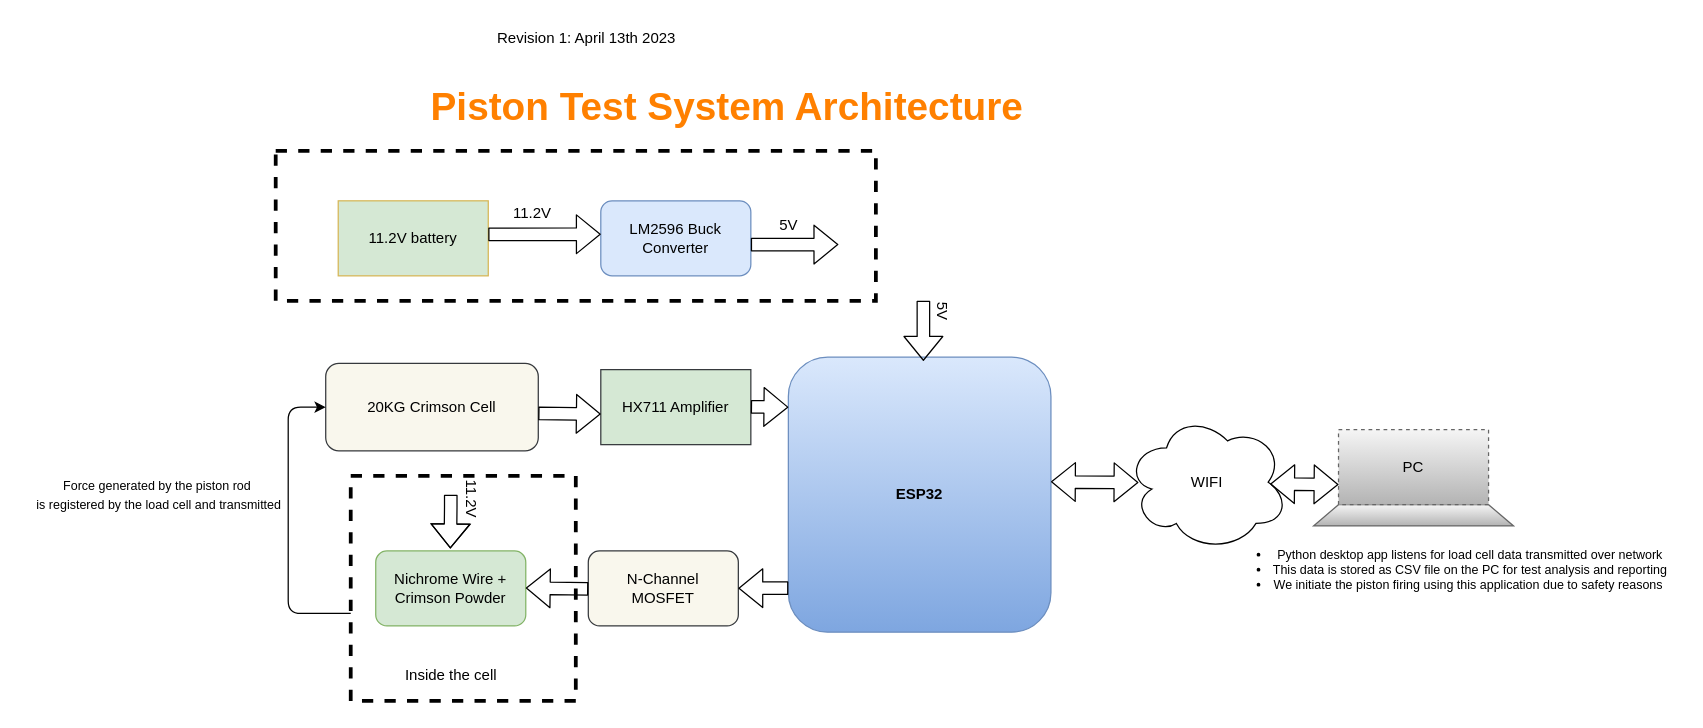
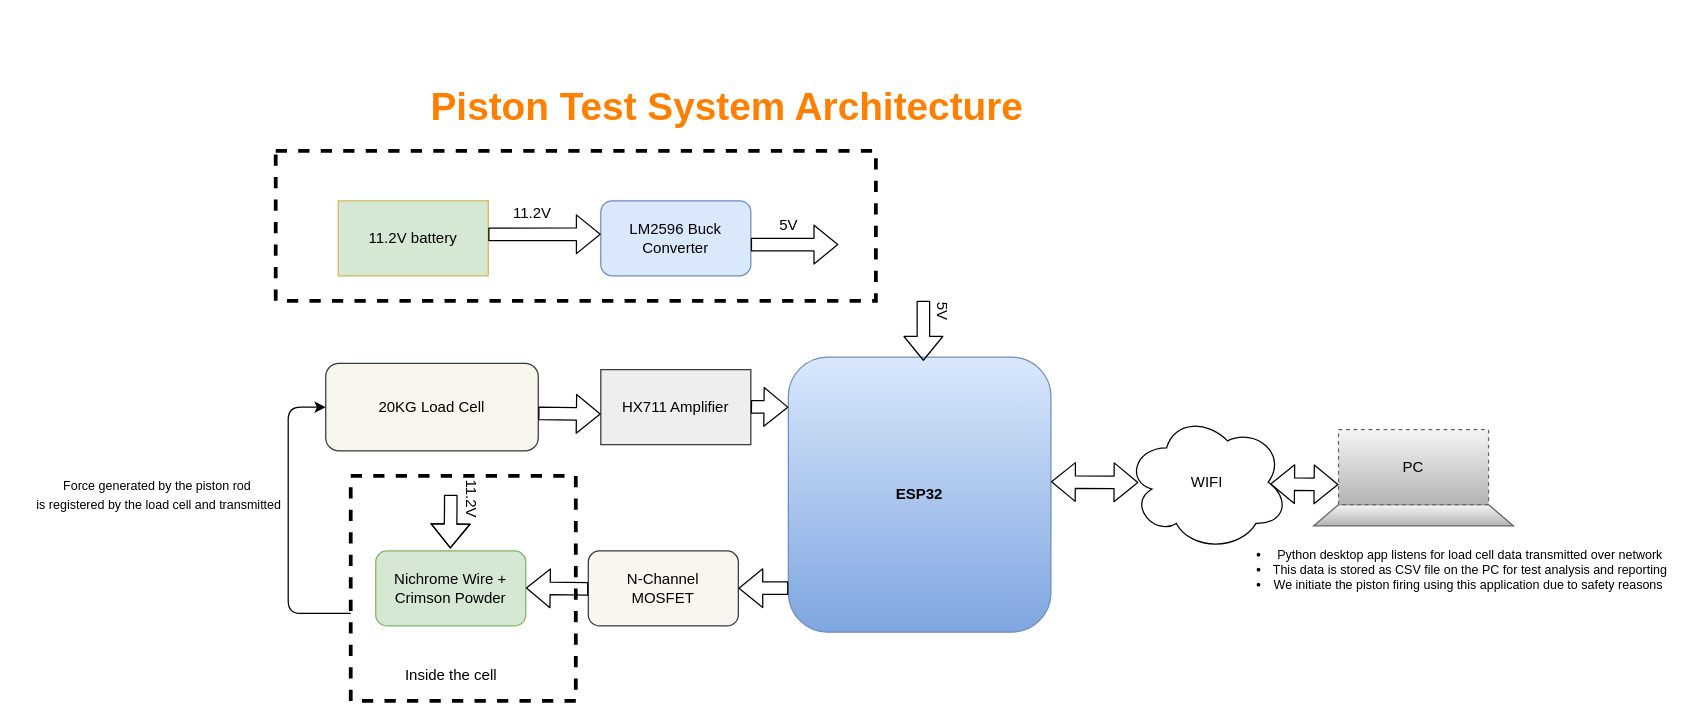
  <mxCell id="0" />
  <mxCell id="1" parent="0" />
  <mxCell id="2" value="" style="rounded=0;whiteSpace=wrap;html=1;dashed=1;strokeWidth=3;" vertex="1" parent="1"><mxGeometry x="220" y="120" width="480" height="120" as="geometry" /></mxCell>
  <mxCell id="3" value="" style="whiteSpace=wrap;html=1;aspect=fixed;dashed=1;strokeWidth=3;" vertex="1" parent="1"><mxGeometry x="280" y="380" width="180" height="180" as="geometry" /></mxCell>
- <mxCell id="4" value="20KG Crimson Cell" style="rounded=1;whiteSpace=wrap;html=1;fillColor=#f9f7ed;strokeColor=#36393d;" vertex="1" parent="1"><mxGeometry x="260" y="290" width="170" height="70" as="geometry" /></mxCell>
- <mxCell id="5" value="HX711 Amplifier" style="rounded=0;whiteSpace=wrap;html=1;fillColor=#d5e8d4;strokeColor=#36393d;" vertex="1" parent="1"><mxGeometry x="480" y="295" width="120" height="60" as="geometry" /></mxCell>
+ <mxCell id="4" value="20KG Load Cell" style="rounded=1;whiteSpace=wrap;html=1;fillColor=#f9f7ed;strokeColor=#36393d;" vertex="1" parent="1"><mxGeometry x="260" y="290" width="170" height="70" as="geometry" /></mxCell>
+ <mxCell id="5" value="HX711 Amplifier" style="rounded=0;whiteSpace=wrap;html=1;fillColor=#eeeeee;strokeColor=#36393d;" vertex="1" parent="1"><mxGeometry x="480" y="295" width="120" height="60" as="geometry" /></mxCell>
  <mxCell id="6" value="&lt;b&gt;ESP32&lt;/b&gt;" style="rounded=1;whiteSpace=wrap;html=1;fillColor=#dae8fc;strokeColor=#6c8ebf;gradientColor=#7ea6e0;" vertex="1" parent="1"><mxGeometry x="630" y="285" width="210" height="220" as="geometry" /></mxCell>
  <mxCell id="7" value="Nichrome Wire + Crimson Powder" style="rounded=1;whiteSpace=wrap;html=1;fillColor=#d5e8d4;strokeColor=#82b366;" vertex="1" parent="1"><mxGeometry x="300" y="440" width="120" height="60" as="geometry" /></mxCell>
  <mxCell id="8" value="N-Channel &lt;br&gt;MOSFET" style="rounded=1;whiteSpace=wrap;html=1;fillColor=#f9f7ed;strokeColor=#36393d;" vertex="1" parent="1"><mxGeometry x="470" y="440" width="120" height="60" as="geometry" /></mxCell>
  <mxCell id="9" value="11.2V battery" style="rounded=0;whiteSpace=wrap;html=1;fillColor=#d5e8d4;strokeColor=#d6b656;" vertex="1" parent="1"><mxGeometry x="270" y="160" width="120" height="60" as="geometry" /></mxCell>
  <mxCell id="10" value="LM2596 Buck Converter" style="whiteSpace=wrap;html=1;fillColor=#dae8fc;strokeColor=#6c8ebf;rounded=1;" vertex="1" parent="1"><mxGeometry x="480" y="160" width="120" height="60" as="geometry" /></mxCell>
  <mxCell id="11" value="WIFI" style="ellipse;shape=cloud;whiteSpace=wrap;html=1;" vertex="1" parent="1"><mxGeometry x="900" y="330" width="130" height="110" as="geometry" /></mxCell>
  <mxCell id="12" value="" style="shape=flexArrow;endArrow=classic;html=1;entryX=0;entryY=0.593;entryDx=0;entryDy=0;entryPerimeter=0;" edge="1" parent="1" target="5"><mxGeometry width="50" height="50" relative="1" as="geometry"><mxPoint x="430" y="330" as="sourcePoint" /><mxPoint x="480" y="280" as="targetPoint" /></mxGeometry></mxCell>
  <mxCell id="13" value="" style="shape=flexArrow;endArrow=classic;html=1;entryX=0;entryY=0.593;entryDx=0;entryDy=0;entryPerimeter=0;" edge="1" parent="1"><mxGeometry width="50" height="50" relative="1" as="geometry"><mxPoint x="470" y="470.29" as="sourcePoint" /><mxPoint x="420" y="469.71" as="targetPoint" /></mxGeometry></mxCell>
  <mxCell id="14" value="" style="shape=flexArrow;endArrow=classic;html=1;entryX=0;entryY=0.593;entryDx=0;entryDy=0;entryPerimeter=0;" edge="1" parent="1"><mxGeometry width="50" height="50" relative="1" as="geometry"><mxPoint x="630" y="469.83" as="sourcePoint" /><mxPoint x="590" y="469.83" as="targetPoint" /></mxGeometry></mxCell>
  <mxCell id="15" value="" style="shape=flexArrow;endArrow=classic;html=1;" edge="1" parent="1"><mxGeometry width="50" height="50" relative="1" as="geometry"><mxPoint x="600" y="324.71" as="sourcePoint" /><mxPoint x="630" y="325" as="targetPoint" /></mxGeometry></mxCell>
  <mxCell id="16" value="" style="group" vertex="1" connectable="0" parent="1"><mxGeometry x="600" y="170" width="70" height="25" as="geometry" /></mxCell>
  <mxCell id="17" value="" style="shape=flexArrow;endArrow=classic;html=1;" edge="1" parent="16"><mxGeometry width="50" height="50" relative="1" as="geometry"><mxPoint y="25" as="sourcePoint" /><mxPoint x="70" y="25" as="targetPoint" /></mxGeometry></mxCell>
  <mxCell id="18" value="5V" style="text;html=1;align=center;verticalAlign=middle;resizable=0;points=[];autosize=1;" vertex="1" parent="16"><mxGeometry x="15" width="30" height="20" as="geometry" /></mxCell>
  <mxCell id="19" value="" style="group;direction=east;rotation=90;" vertex="1" connectable="0" parent="1"><mxGeometry x="715" y="240" width="70" height="25" as="geometry" /></mxCell>
  <mxCell id="20" value="" style="shape=flexArrow;endArrow=classic;html=1;" edge="1" parent="19"><mxGeometry width="50" height="50" relative="1" as="geometry"><mxPoint x="23" as="sourcePoint" /><mxPoint x="23" y="48" as="targetPoint" /></mxGeometry></mxCell>
  <mxCell id="21" value="5V" style="text;html=1;align=center;verticalAlign=middle;resizable=0;points=[];autosize=1;rotation=90;" vertex="1" parent="19"><mxGeometry x="23" y="-2" width="30" height="20" as="geometry" /></mxCell>
  <mxCell id="22" value="" style="group" vertex="1" connectable="0" parent="1"><mxGeometry x="400" y="160" width="50" height="20" as="geometry" /></mxCell>
  <mxCell id="23" value="" style="group" vertex="1" connectable="0" parent="22"><mxGeometry width="50" height="20" as="geometry" /></mxCell>
  <mxCell id="24" value="" style="shape=flexArrow;endArrow=classic;html=1;exitX=1;exitY=0.447;exitDx=0;exitDy=0;exitPerimeter=0;entryX=0;entryY=0.445;entryDx=0;entryDy=0;entryPerimeter=0;" edge="1" parent="23" source="9" target="10"><mxGeometry width="50" height="50" relative="1" as="geometry"><mxPoint y="30" as="sourcePoint" /><mxPoint x="78" y="27" as="targetPoint" /></mxGeometry></mxCell>
  <mxCell id="25" value="11.2V" style="text;html=1;align=center;verticalAlign=middle;resizable=0;points=[];autosize=1;" vertex="1" parent="23"><mxGeometry width="50" height="20" as="geometry" /></mxCell>
  <mxCell id="26" value="" style="group;direction=east;rotation=90;" vertex="1" connectable="0" parent="1"><mxGeometry x="360" y="370" width="34.57" height="33" as="geometry" /></mxCell>
  <mxCell id="27" value="" style="shape=flexArrow;endArrow=classic;html=1;" edge="1" parent="26"><mxGeometry width="50" height="50" relative="1" as="geometry"><mxPoint y="25" as="sourcePoint" /><mxPoint x="-0.332" y="68" as="targetPoint" /><Array as="points"><mxPoint y="25" /><mxPoint y="35" /></Array></mxGeometry></mxCell>
  <mxCell id="28" value="11.2V" style="text;html=1;align=center;verticalAlign=middle;resizable=0;points=[];autosize=1;rotation=90;" vertex="1" parent="26"><mxGeometry x="-8.088" y="18" width="50" height="20" as="geometry" /></mxCell>
  <mxCell id="29" value="" style="shape=trapezoid;perimeter=trapezoidPerimeter;whiteSpace=wrap;html=1;fixedSize=1;direction=east;gradientColor=#b3b3b3;fillColor=#f5f5f5;strokeColor=#666666;" vertex="1" parent="1"><mxGeometry x="1050" y="403" width="160" height="17" as="geometry" /></mxCell>
  <mxCell id="30" value="PC" style="rounded=0;whiteSpace=wrap;html=1;gradientColor=#b3b3b3;fillColor=#f5f5f5;strokeColor=#666666;dashed=1;" vertex="1" parent="1"><mxGeometry x="1070" y="343" width="120" height="60" as="geometry" /></mxCell>
  <mxCell id="31" value="" style="shape=flexArrow;endArrow=classic;startArrow=classic;html=1;entryX=0;entryY=0.732;entryDx=0;entryDy=0;entryPerimeter=0;exitX=0.887;exitY=0.513;exitDx=0;exitDy=0;exitPerimeter=0;" edge="1" parent="1" source="11" target="30"><mxGeometry width="50" height="50" relative="1" as="geometry"><mxPoint x="980" y="400" as="sourcePoint" /><mxPoint x="1030" y="350" as="targetPoint" /></mxGeometry></mxCell>
  <mxCell id="32" value="" style="shape=flexArrow;endArrow=classic;startArrow=classic;html=1;entryX=0.077;entryY=0.502;entryDx=0;entryDy=0;entryPerimeter=0;exitX=0.887;exitY=0.513;exitDx=0;exitDy=0;exitPerimeter=0;" edge="1" parent="1" target="11"><mxGeometry width="50" height="50" relative="1" as="geometry"><mxPoint x="840" y="384.75" as="sourcePoint" /><mxPoint x="894.69" y="385.24" as="targetPoint" /></mxGeometry></mxCell>
  <mxCell id="33" value="&lt;ul style=&quot;font-size: 10px&quot;&gt;&lt;li&gt;&lt;font style=&quot;font-size: 10px&quot;&gt;Python desktop app listens for load cell data transmitted over network&lt;/font&gt;&lt;/li&gt;&lt;li&gt;&lt;font style=&quot;font-size: 10px&quot;&gt;This data is stored as CSV file on the PC for test analysis and reporting&lt;/font&gt;&lt;/li&gt;&lt;li&gt;&lt;font style=&quot;font-size: 10px&quot;&gt;We initiate the piston firing using this application due to safety reasons&amp;nbsp;&lt;/font&gt;&lt;/li&gt;&lt;/ul&gt;" style="text;html=1;align=center;verticalAlign=middle;resizable=0;points=[];autosize=1;strokeWidth=2;" vertex="1" parent="1"><mxGeometry x="970" y="420" width="370" height="70" as="geometry" /></mxCell>
  <mxCell id="34" value="Inside the cell" style="text;html=1;align=center;verticalAlign=middle;resizable=0;points=[];autosize=1;" vertex="1" parent="1"><mxGeometry x="310" y="530" width="100" height="20" as="geometry" /></mxCell>
  <mxCell id="35" value="" style="endArrow=classic;html=1;entryX=0;entryY=0.5;entryDx=0;entryDy=0;exitX=0;exitY=0.611;exitDx=0;exitDy=0;exitPerimeter=0;" edge="1" parent="1" source="3" target="4"><mxGeometry width="50" height="50" relative="1" as="geometry"><mxPoint x="210" y="450" as="sourcePoint" /><mxPoint x="260" y="400" as="targetPoint" /><Array as="points"><mxPoint x="230" y="490" /><mxPoint x="230" y="325" /></Array></mxGeometry></mxCell>
  <mxCell id="36" value="&lt;font style=&quot;font-size: 10px&quot;&gt;Force generated by the piston rod&lt;br&gt;&amp;nbsp;is registered by the load cell and transmitted&lt;/font&gt;" style="text;html=1;align=center;verticalAlign=middle;resizable=0;points=[];autosize=1;" vertex="1" parent="1"><mxGeometry x="20" y="375" width="210" height="40" as="geometry" /></mxCell>
  <mxCell id="37" value="&lt;font style=&quot;font-size: 31px&quot; color=&quot;#ff8000&quot;&gt;&lt;b&gt;Piston Test System Architecture&amp;nbsp;&lt;/b&gt;&lt;/font&gt;" style="text;html=1;align=center;verticalAlign=middle;resizable=0;points=[];autosize=1;" vertex="1" parent="1"><mxGeometry x="335" y="70" width="500" height="30" as="geometry" /></mxCell>
- <mxCell id="38" value="Revision 1: April 13th 2023&amp;nbsp;" style="text;html=1;align=center;verticalAlign=middle;resizable=0;points=[];autosize=1;" vertex="1" parent="1"><mxGeometry x="390" y="20" width="160" height="20" as="geometry" /></mxCell>
